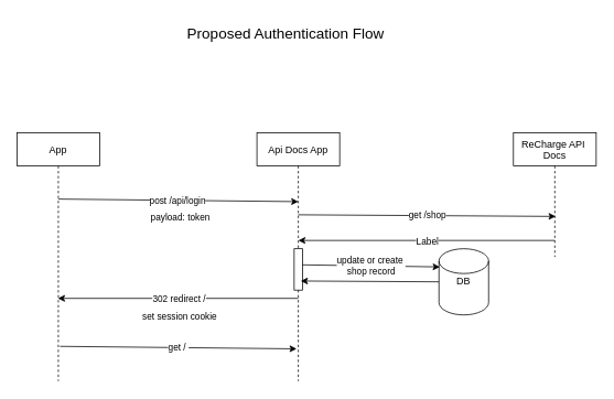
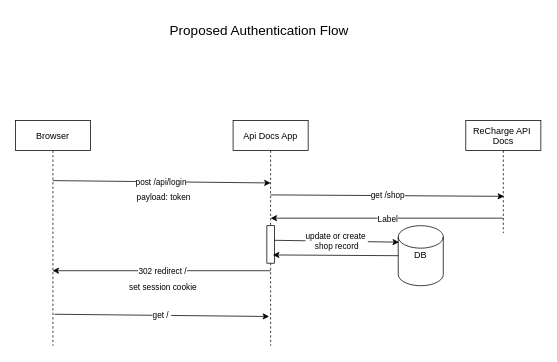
  <mxCell id="0" />
  <mxCell id="1" parent="0" />
  <mxCell id="2" value="Api Docs App" style="shape=umlLifeline;perimeter=lifelinePerimeter;container=1;collapsible=0;recursiveResize=0;rounded=0;shadow=0;strokeWidth=1;" parent="1" vertex="1"><mxGeometry x="310" y="160" width="100" height="300" as="geometry" /></mxCell>
  <mxCell id="3" value="ReCharge API &#10;Docs" style="shape=umlLifeline;perimeter=lifelinePerimeter;container=1;collapsible=0;recursiveResize=0;rounded=0;shadow=0;strokeWidth=1;" parent="1" vertex="1"><mxGeometry x="620" y="160" width="100" height="150" as="geometry" /></mxCell>
  <mxCell id="4" value="&lt;font style=&quot;font-size: 18px&quot;&gt;Proposed Authentication Flow&lt;/font&gt;" style="text;html=1;strokeColor=none;fillColor=none;align=center;verticalAlign=middle;whiteSpace=wrap;rounded=0;" vertex="1" parent="1"><mxGeometry x="160" y="20" width="370" height="40" as="geometry" /></mxCell>
- <mxCell id="5" value="App" style="shape=umlLifeline;perimeter=lifelinePerimeter;container=1;collapsible=0;recursiveResize=0;rounded=0;shadow=0;strokeWidth=1;" vertex="1" parent="1"><mxGeometry x="20" y="160" width="100" height="300" as="geometry" /></mxCell>
+ <mxCell id="5" value="Browser" style="shape=umlLifeline;perimeter=lifelinePerimeter;container=1;collapsible=0;recursiveResize=0;rounded=0;shadow=0;strokeWidth=1;" vertex="1" parent="1"><mxGeometry x="20" y="160" width="100" height="300" as="geometry" /></mxCell>
  <mxCell id="6" value="" style="endArrow=classic;html=1;entryX=0.5;entryY=0.277;entryDx=0;entryDy=0;entryPerimeter=0;" edge="1" parent="1" target="2"><mxGeometry relative="1" as="geometry"><mxPoint x="70" y="240" as="sourcePoint" /><mxPoint x="230" y="240" as="targetPoint" /></mxGeometry></mxCell>
  <mxCell id="7" value="post /api/login" style="edgeLabel;resizable=0;html=1;align=center;verticalAlign=middle;" connectable="0" vertex="1" parent="6"><mxGeometry relative="1" as="geometry"><mxPoint x="-1" as="offset" /></mxGeometry></mxCell>
  <mxCell id="8" value="payload: token" style="edgeLabel;resizable=0;html=1;align=left;verticalAlign=bottom;" connectable="0" vertex="1" parent="6"><mxGeometry x="-1" relative="1" as="geometry"><mxPoint x="110" y="30" as="offset" /></mxGeometry></mxCell>
  <mxCell id="9" value="" style="endArrow=classic;html=1;exitX=0.5;exitY=0.33;exitDx=0;exitDy=0;exitPerimeter=0;entryX=0.51;entryY=0.673;entryDx=0;entryDy=0;entryPerimeter=0;" edge="1" parent="1" source="2" target="3"><mxGeometry relative="1" as="geometry"><mxPoint x="380" y="260" as="sourcePoint" /><mxPoint x="667" y="263" as="targetPoint" /></mxGeometry></mxCell>
  <mxCell id="10" value="get /shop" style="edgeLabel;resizable=0;html=1;align=center;verticalAlign=middle;" connectable="0" vertex="1" parent="9"><mxGeometry relative="1" as="geometry" /></mxCell>
  <mxCell id="11" value="" style="endArrow=classic;html=1;" edge="1" parent="1"><mxGeometry relative="1" as="geometry"><mxPoint x="670" y="290" as="sourcePoint" /><mxPoint x="360" y="290" as="targetPoint" /></mxGeometry></mxCell>
  <mxCell id="12" value="Label" style="edgeLabel;resizable=0;html=1;align=center;verticalAlign=middle;" connectable="0" vertex="1" parent="11"><mxGeometry relative="1" as="geometry" /></mxCell>
  <mxCell id="13" value="" style="rounded=0;whiteSpace=wrap;html=1;" vertex="1" parent="1"><mxGeometry x="355" y="300" width="10" height="50" as="geometry" /></mxCell>
  <mxCell id="14" value="" style="endArrow=classic;html=1;" edge="1" parent="1" target="5"><mxGeometry relative="1" as="geometry"><mxPoint x="360" y="360" as="sourcePoint" /><mxPoint x="200" y="360" as="targetPoint" /></mxGeometry></mxCell>
  <mxCell id="15" value="302 redirect /" style="edgeLabel;resizable=0;html=1;align=center;verticalAlign=middle;" connectable="0" vertex="1" parent="14"><mxGeometry relative="1" as="geometry"><mxPoint as="offset" /></mxGeometry></mxCell>
  <mxCell id="16" value="set session cookie" style="edgeLabel;resizable=0;html=1;align=left;verticalAlign=bottom;" connectable="0" vertex="1" parent="14"><mxGeometry x="-1" relative="1" as="geometry"><mxPoint x="-190" y="30" as="offset" /></mxGeometry></mxCell>
  <mxCell id="17" value="" style="endArrow=classic;html=1;exitX=0.52;exitY=0.86;exitDx=0;exitDy=0;exitPerimeter=0;entryX=0.48;entryY=0.87;entryDx=0;entryDy=0;entryPerimeter=0;" edge="1" parent="1" source="5" target="2"><mxGeometry relative="1" as="geometry"><mxPoint x="170" y="420" as="sourcePoint" /><mxPoint x="270" y="420" as="targetPoint" /></mxGeometry></mxCell>
  <mxCell id="18" value="get /&amp;nbsp;" style="edgeLabel;resizable=0;html=1;align=center;verticalAlign=middle;" connectable="0" vertex="1" parent="17"><mxGeometry relative="1" as="geometry" /></mxCell>
  <mxCell id="19" value="" style="shape=cylinder3;whiteSpace=wrap;html=1;boundedLbl=1;backgroundOutline=1;size=15;" vertex="1" parent="1"><mxGeometry x="530" y="300" width="60" height="80" as="geometry" /></mxCell>
  <mxCell id="20" value="DB" style="text;html=1;strokeColor=none;fillColor=none;align=center;verticalAlign=middle;whiteSpace=wrap;rounded=0;" vertex="1" parent="1"><mxGeometry x="540" y="330" width="40" height="20" as="geometry" /></mxCell>
  <mxCell id="21" value="" style="endArrow=classic;html=1;entryX=0.017;entryY=0.275;entryDx=0;entryDy=0;entryPerimeter=0;" edge="1" parent="1" target="19"><mxGeometry relative="1" as="geometry"><mxPoint x="365" y="319.5" as="sourcePoint" /><mxPoint x="465" y="319.5" as="targetPoint" /></mxGeometry></mxCell>
  <mxCell id="22" value="update or create&amp;nbsp;&lt;br&gt;shop record" style="edgeLabel;resizable=0;html=1;align=center;verticalAlign=middle;" connectable="0" vertex="1" parent="21"><mxGeometry relative="1" as="geometry" /></mxCell>
  <mxCell id="23" value="" style="endArrow=classic;html=1;exitX=0;exitY=0.5;exitDx=0;exitDy=0;exitPerimeter=0;" edge="1" parent="1" source="19"><mxGeometry width="50" height="50" relative="1" as="geometry"><mxPoint x="523" y="340" as="sourcePoint" /><mxPoint x="363" y="339" as="targetPoint" /></mxGeometry></mxCell>
